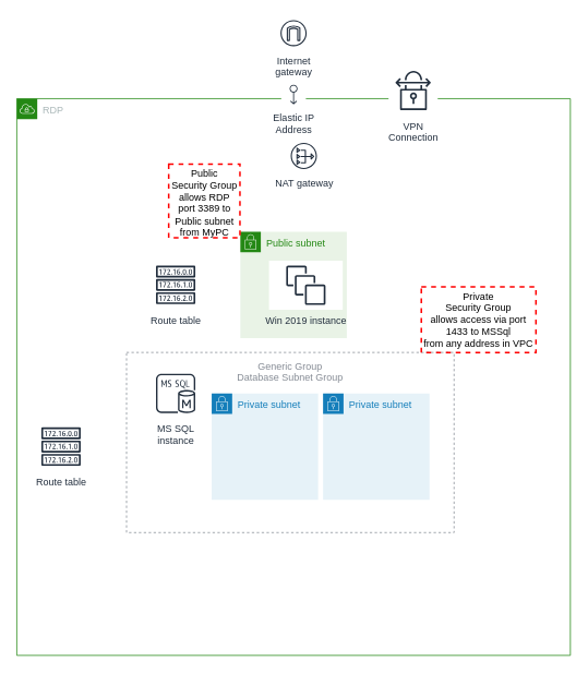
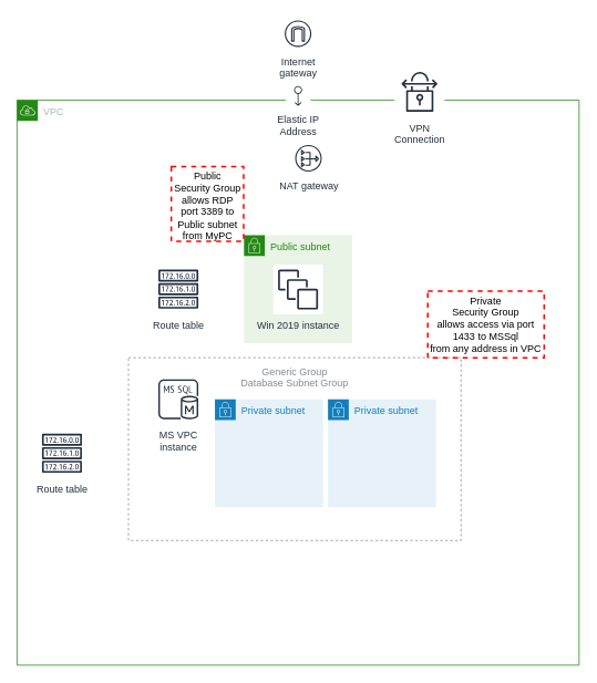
  <mxCell id="0" />
  <mxCell id="1" parent="0" />
  <mxCell id="2" value="Public subnet" style="points=[[0,0],[0.25,0],[0.5,0],[0.75,0],[1,0],[1,0.25],[1,0.5],[1,0.75],[1,1],[0.75,1],[0.5,1],[0.25,1],[0,1],[0,0.75],[0,0.5],[0,0.25]];outlineConnect=0;gradientColor=none;html=1;whiteSpace=wrap;fontSize=12;fontStyle=0;shape=mxgraph.aws4.group;grIcon=mxgraph.aws4.group_security_group;grStroke=0;strokeColor=#248814;fillColor=#E9F3E6;verticalAlign=top;align=left;spacingLeft=30;fontColor=#248814;dashed=0;" vertex="1" parent="1"><mxGeometry x="293" y="282.5" width="130" height="130" as="geometry" /></mxCell>
- <mxCell id="3" value="RDP" style="points=[[0,0],[0.25,0],[0.5,0],[0.75,0],[1,0],[1,0.25],[1,0.5],[1,0.75],[1,1],[0.75,1],[0.5,1],[0.25,1],[0,1],[0,0.75],[0,0.5],[0,0.25]];outlineConnect=0;gradientColor=none;html=1;whiteSpace=wrap;fontSize=12;fontStyle=0;shape=mxgraph.aws4.group;grIcon=mxgraph.aws4.group_vpc;strokeColor=#248814;fillColor=none;verticalAlign=top;align=left;spacingLeft=30;fontColor=#AAB7B8;dashed=0;" vertex="1" parent="1"><mxGeometry x="20" y="120" width="676" height="680" as="geometry" /></mxCell>
+ <mxCell id="3" value="VPC" style="points=[[0,0],[0.25,0],[0.5,0],[0.75,0],[1,0],[1,0.25],[1,0.5],[1,0.75],[1,1],[0.75,1],[0.5,1],[0.25,1],[0,1],[0,0.75],[0,0.5],[0,0.25]];outlineConnect=0;gradientColor=none;html=1;whiteSpace=wrap;fontSize=12;fontStyle=0;shape=mxgraph.aws4.group;grIcon=mxgraph.aws4.group_vpc;strokeColor=#248814;fillColor=none;verticalAlign=top;align=left;spacingLeft=30;fontColor=#AAB7B8;dashed=0;" vertex="1" parent="1"><mxGeometry x="20" y="120" width="676" height="680" as="geometry" /></mxCell>
  <mxCell id="4" value="Generic Group&lt;br&gt;Database Subnet Group" style="outlineConnect=0;gradientColor=none;html=1;whiteSpace=wrap;fontSize=12;fontStyle=0;strokeColor=#858B94;fillColor=none;verticalAlign=top;align=center;fontColor=#858B94;dashed=1;spacingTop=3;" vertex="1" parent="1"><mxGeometry x="154" y="430" width="400" height="220" as="geometry" /></mxCell>
  <mxCell id="5" value="Public&lt;br&gt;Security Group&lt;br&gt;allows RDP port 3389 to Public subnet&lt;br&gt;from MyPC" style="fontStyle=0;verticalAlign=top;align=center;spacingTop=-2;fillColor=none;rounded=0;whiteSpace=wrap;html=1;strokeColor=#FF0000;strokeWidth=2;dashed=1;container=1;collapsible=0;expand=0;recursiveResize=0;" vertex="1" parent="1"><mxGeometry x="205.5" y="200" width="87" height="90" as="geometry" /></mxCell>
  <mxCell id="6" value="Private subnet" style="points=[[0,0],[0.25,0],[0.5,0],[0.75,0],[1,0],[1,0.25],[1,0.5],[1,0.75],[1,1],[0.75,1],[0.5,1],[0.25,1],[0,1],[0,0.75],[0,0.5],[0,0.25]];outlineConnect=0;gradientColor=none;html=1;whiteSpace=wrap;fontSize=12;fontStyle=0;shape=mxgraph.aws4.group;grIcon=mxgraph.aws4.group_security_group;grStroke=0;strokeColor=#147EBA;fillColor=#E6F2F8;verticalAlign=top;align=left;spacingLeft=30;fontColor=#147EBA;dashed=0;" vertex="1" parent="1"><mxGeometry x="394" y="480" width="130" height="130" as="geometry" /></mxCell>
  <mxCell id="7" value="Private subnet" style="points=[[0,0],[0.25,0],[0.5,0],[0.75,0],[1,0],[1,0.25],[1,0.5],[1,0.75],[1,1],[0.75,1],[0.5,1],[0.25,1],[0,1],[0,0.75],[0,0.5],[0,0.25]];outlineConnect=0;gradientColor=none;html=1;whiteSpace=wrap;fontSize=12;fontStyle=0;shape=mxgraph.aws4.group;grIcon=mxgraph.aws4.group_security_group;grStroke=0;strokeColor=#147EBA;fillColor=#E6F2F8;verticalAlign=top;align=left;spacingLeft=30;fontColor=#147EBA;dashed=0;" vertex="1" parent="1"><mxGeometry x="258" y="480" width="130" height="130" as="geometry" /></mxCell>
  <mxCell id="8" value="NAT gateway" style="outlineConnect=0;fontColor=#232F3E;gradientColor=none;strokeColor=#232F3E;fillColor=#ffffff;dashed=0;verticalLabelPosition=bottom;verticalAlign=top;align=center;html=1;fontSize=12;fontStyle=0;aspect=fixed;shape=mxgraph.aws4.resourceIcon;resIcon=mxgraph.aws4.nat_gateway;" vertex="1" parent="1"><mxGeometry x="338" y="170" width="65" height="40" as="geometry" /></mxCell>
  <mxCell id="9" value="Route table" style="outlineConnect=0;fontColor=#232F3E;gradientColor=none;strokeColor=#232F3E;fillColor=#ffffff;dashed=0;verticalLabelPosition=bottom;verticalAlign=top;align=center;html=1;fontSize=12;fontStyle=0;aspect=fixed;shape=mxgraph.aws4.resourceIcon;resIcon=mxgraph.aws4.route_table;" vertex="1" parent="1"><mxGeometry x="184" y="317.5" width="60" height="60" as="geometry" /></mxCell>
  <mxCell id="10" value="Internet&#10;gateway" style="outlineConnect=0;fontColor=#232F3E;gradientColor=none;strokeColor=#232F3E;fillColor=#ffffff;dashed=0;verticalLabelPosition=bottom;verticalAlign=top;align=center;html=1;fontSize=12;fontStyle=0;aspect=fixed;shape=mxgraph.aws4.resourceIcon;resIcon=mxgraph.aws4.internet_gateway;" vertex="1" parent="1"><mxGeometry x="338" y="20" width="40" height="40" as="geometry" /></mxCell>
  <mxCell id="11" value="Elastic IP&#10;Address" style="outlineConnect=0;fontColor=#232F3E;gradientColor=none;strokeColor=#232F3E;fillColor=#ffffff;dashed=0;verticalLabelPosition=bottom;verticalAlign=top;align=center;html=1;fontSize=12;fontStyle=0;aspect=fixed;shape=mxgraph.aws4.resourceIcon;resIcon=mxgraph.aws4.elastic_ip_address;direction=south;" vertex="1" parent="1"><mxGeometry x="343" y="100" width="30" height="30" as="geometry" /></mxCell>
  <mxCell id="12" value="VPN&#10;Connection" style="outlineConnect=0;fontColor=#232F3E;gradientColor=none;strokeColor=#232F3E;fillColor=#ffffff;dashed=0;verticalLabelPosition=bottom;verticalAlign=top;align=center;html=1;fontSize=12;fontStyle=0;aspect=fixed;shape=mxgraph.aws4.resourceIcon;resIcon=mxgraph.aws4.vpn_connection;" vertex="1" parent="1"><mxGeometry x="474" y="80" width="60" height="60" as="geometry" /></mxCell>
  <mxCell id="13" value="Route table" style="outlineConnect=0;fontColor=#232F3E;gradientColor=none;strokeColor=#232F3E;fillColor=#ffffff;dashed=0;verticalLabelPosition=bottom;verticalAlign=top;align=center;html=1;fontSize=12;fontStyle=0;aspect=fixed;shape=mxgraph.aws4.resourceIcon;resIcon=mxgraph.aws4.route_table;" vertex="1" parent="1"><mxGeometry x="44" y="515" width="60" height="60" as="geometry" /></mxCell>
  <mxCell id="14" value="Private&lt;br&gt;Security Group&lt;br&gt;allows access via port 1433 to MSSql&lt;br&gt;from any address in VPC" style="fontStyle=0;verticalAlign=top;align=center;spacingTop=-2;fillColor=none;rounded=0;whiteSpace=wrap;html=1;strokeColor=#FF0000;strokeWidth=2;dashed=1;container=1;collapsible=0;expand=0;recursiveResize=0;" vertex="1" parent="1"><mxGeometry x="514" y="350" width="140" height="80" as="geometry" /></mxCell>
- <mxCell id="15" value="MS SQL&#10;instance" style="outlineConnect=0;fontColor=#232F3E;gradientColor=none;strokeColor=#232F3E;fillColor=#ffffff;dashed=0;verticalLabelPosition=bottom;verticalAlign=top;align=center;html=1;fontSize=12;fontStyle=0;aspect=fixed;shape=mxgraph.aws4.resourceIcon;resIcon=mxgraph.aws4.ms_sql_instance;" vertex="1" parent="1"><mxGeometry x="184" y="450" width="60" height="60" as="geometry" /></mxCell>
- <mxCell id="16" value="Win 2019 instance" style="outlineConnect=0;fontColor=#232F3E;gradientColor=none;strokeColor=#232F3E;fillColor=#ffffff;dashed=0;verticalLabelPosition=bottom;verticalAlign=top;align=center;html=1;fontSize=12;fontStyle=0;aspect=fixed;shape=mxgraph.aws4.resourceIcon;resIcon=mxgraph.aws4.instances;" vertex="1" parent="1"><mxGeometry x="328" y="318" width="90" height="60" as="geometry" /></mxCell>
+ <mxCell id="15" value="MS VPC&#10;instance" style="outlineConnect=0;fontColor=#232F3E;gradientColor=none;strokeColor=#232F3E;fillColor=#ffffff;dashed=0;verticalLabelPosition=bottom;verticalAlign=top;align=center;html=1;fontSize=12;fontStyle=0;aspect=fixed;shape=mxgraph.aws4.resourceIcon;resIcon=mxgraph.aws4.ms_sql_instance;" vertex="1" parent="1"><mxGeometry x="184" y="450" width="60" height="60" as="geometry" /></mxCell>
+ <mxCell id="16" value="Win 2019 instance" style="outlineConnect=0;fontColor=#232F3E;gradientColor=none;strokeColor=#232F3E;fillColor=#ffffff;dashed=0;verticalLabelPosition=bottom;verticalAlign=top;align=center;html=1;fontSize=12;fontStyle=0;aspect=fixed;shape=mxgraph.aws4.resourceIcon;resIcon=mxgraph.aws4.instances;" vertex="1" parent="1"><mxGeometry x="328" y="318" width="60" height="60" as="geometry" /></mxCell>
